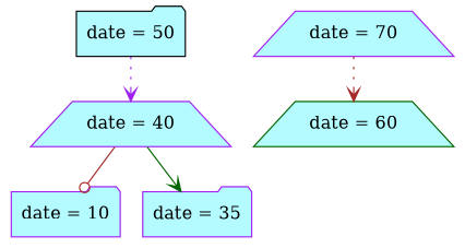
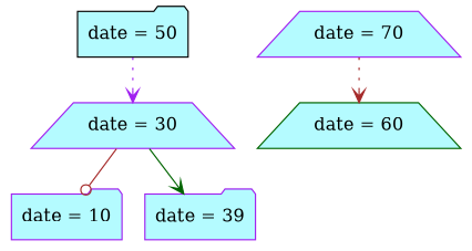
  digraph {
    rankdir=HR
    node [color=purple fillcolor="#B4FBFF" fontsize=14 shape=folder style=filled]
    edge [arrowhead=vee color=brown fontsize=14 style=dotted weight=9]
    n1 [color=black label="date = 50"]
-   n2 [label="date = 40" shape=trapezium]
+   n2 [label="date = 30" shape=trapezium]
    n3 [label="date = 10"]
-   n4 [label="date = 35"]
+   n4 [label="date = 39"]
    n5 [label="date = 70" shape=trapezium]
    n6 [color=darkgreen label="date = 60" shape=trapezium]
    n1 -> n2 [color=purple]
    n2 -> n3 [arrowhead=odot style=solid]
    n2 -> n4 [color=darkgreen style=solid]
    n5 -> n6
  }
